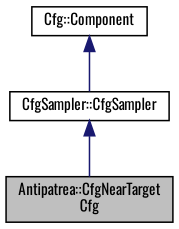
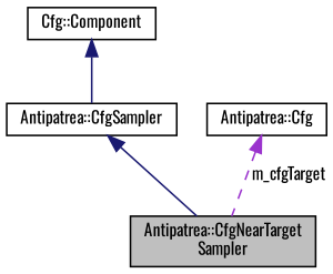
  digraph {
    fontname=Oswald
    node [color=black fontname=Oswald fontsize=10 shape=record]
    edge [color=midnightblue dir=back fontname=Oswald fontsize=10 labelfontname=Helvetica labelfontsize=10 style=solid]
-   n1 [fillcolor=grey75 fontcolor=black height=0.2 label="Antipatrea::CfgNearTarget\lCfg" style=filled width=0.4]
-   n2 [height=0.2 label="CfgSampler::CfgSampler" width=0.4]
+   n1 [fillcolor=grey75 fontcolor=black height=0.2 label="Antipatrea::CfgNearTarget\lSampler" style=filled width=0.4]
+   n2 [height=0.2 label="Antipatrea::CfgSampler" width=0.4]
    n3 [height=0.2 label="Cfg::Component" width=0.4]
+   n4 [height=0.2 label="Antipatrea::Cfg" width=0.4]
    n2 -> n1
    n3 -> n2
+   n4 -> n1 [color=darkorchid3 label=" m_cfgTarget" style=dashed]
  }
